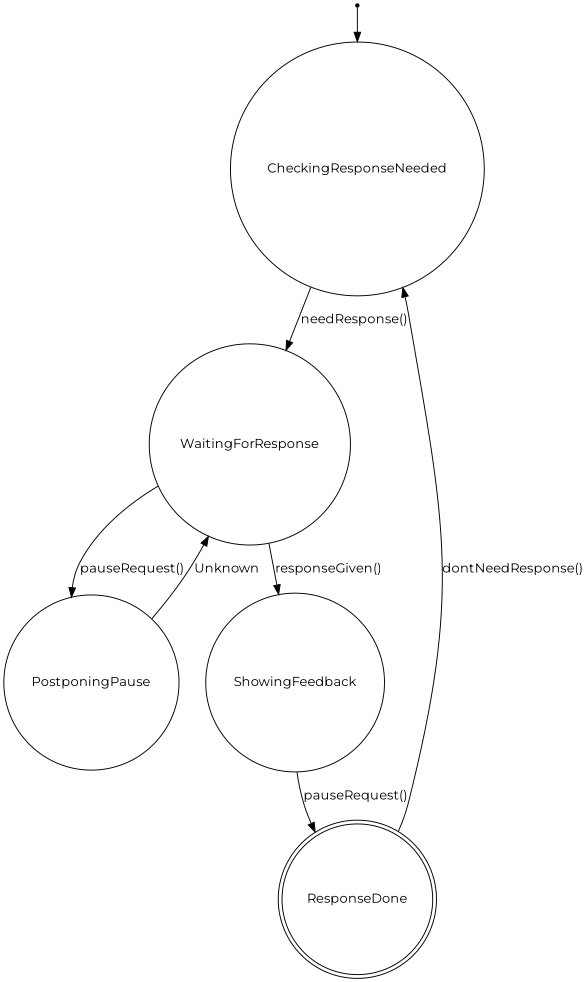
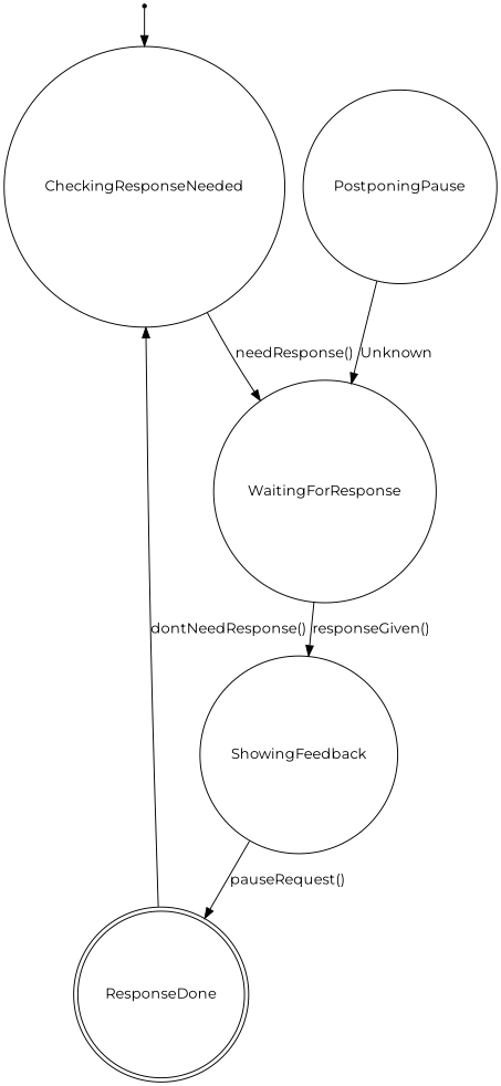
  digraph {
    fontname=Montserrat
    node [fontname=Montserrat shape=circle]
    edge [fontname=Montserrat]
    __init__ [shape=point]
    n2 [label=CheckingResponseNeeded]
    n3 [label=WaitingForResponse]
    n4 [label=PostponingPause]
    n5 [label=ShowingFeedback]
    n6 [label=ResponseDone shape=doublecircle]
    __init__ -> n2
    n2 -> n3 [label="needResponse()"]
-   n3 -> n4 [label="pauseRequest()"]
    n3 -> n5 [label="responseGiven()"]
    n4 -> n3 [label=Unknown]
    n5 -> n6 [label="pauseRequest()"]
    n6 -> n2 [label="dontNeedResponse()"]
  }
